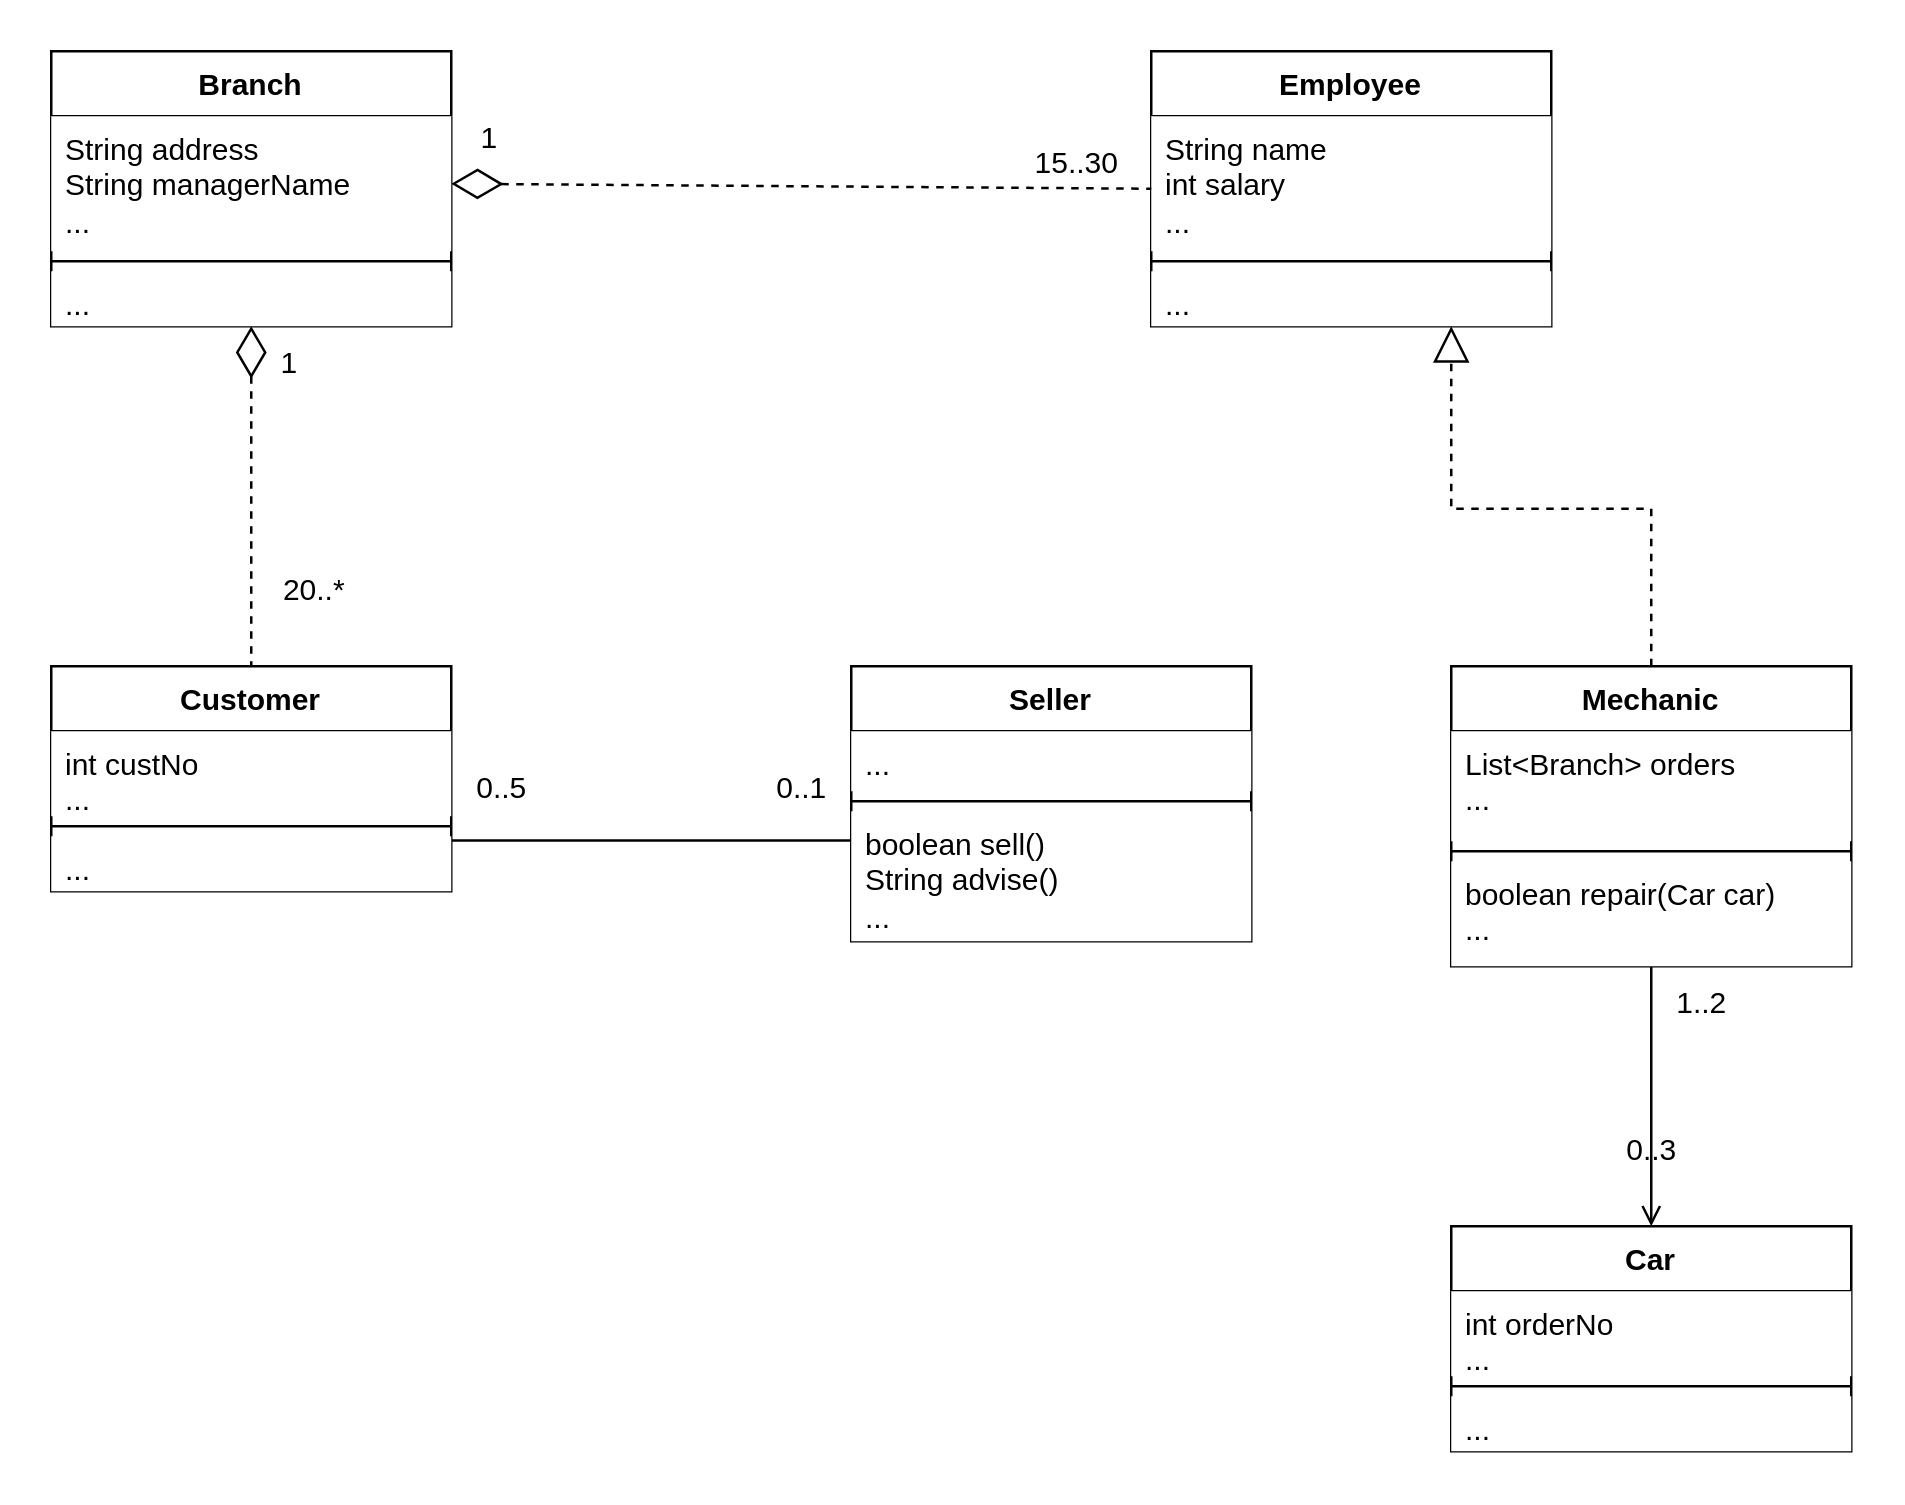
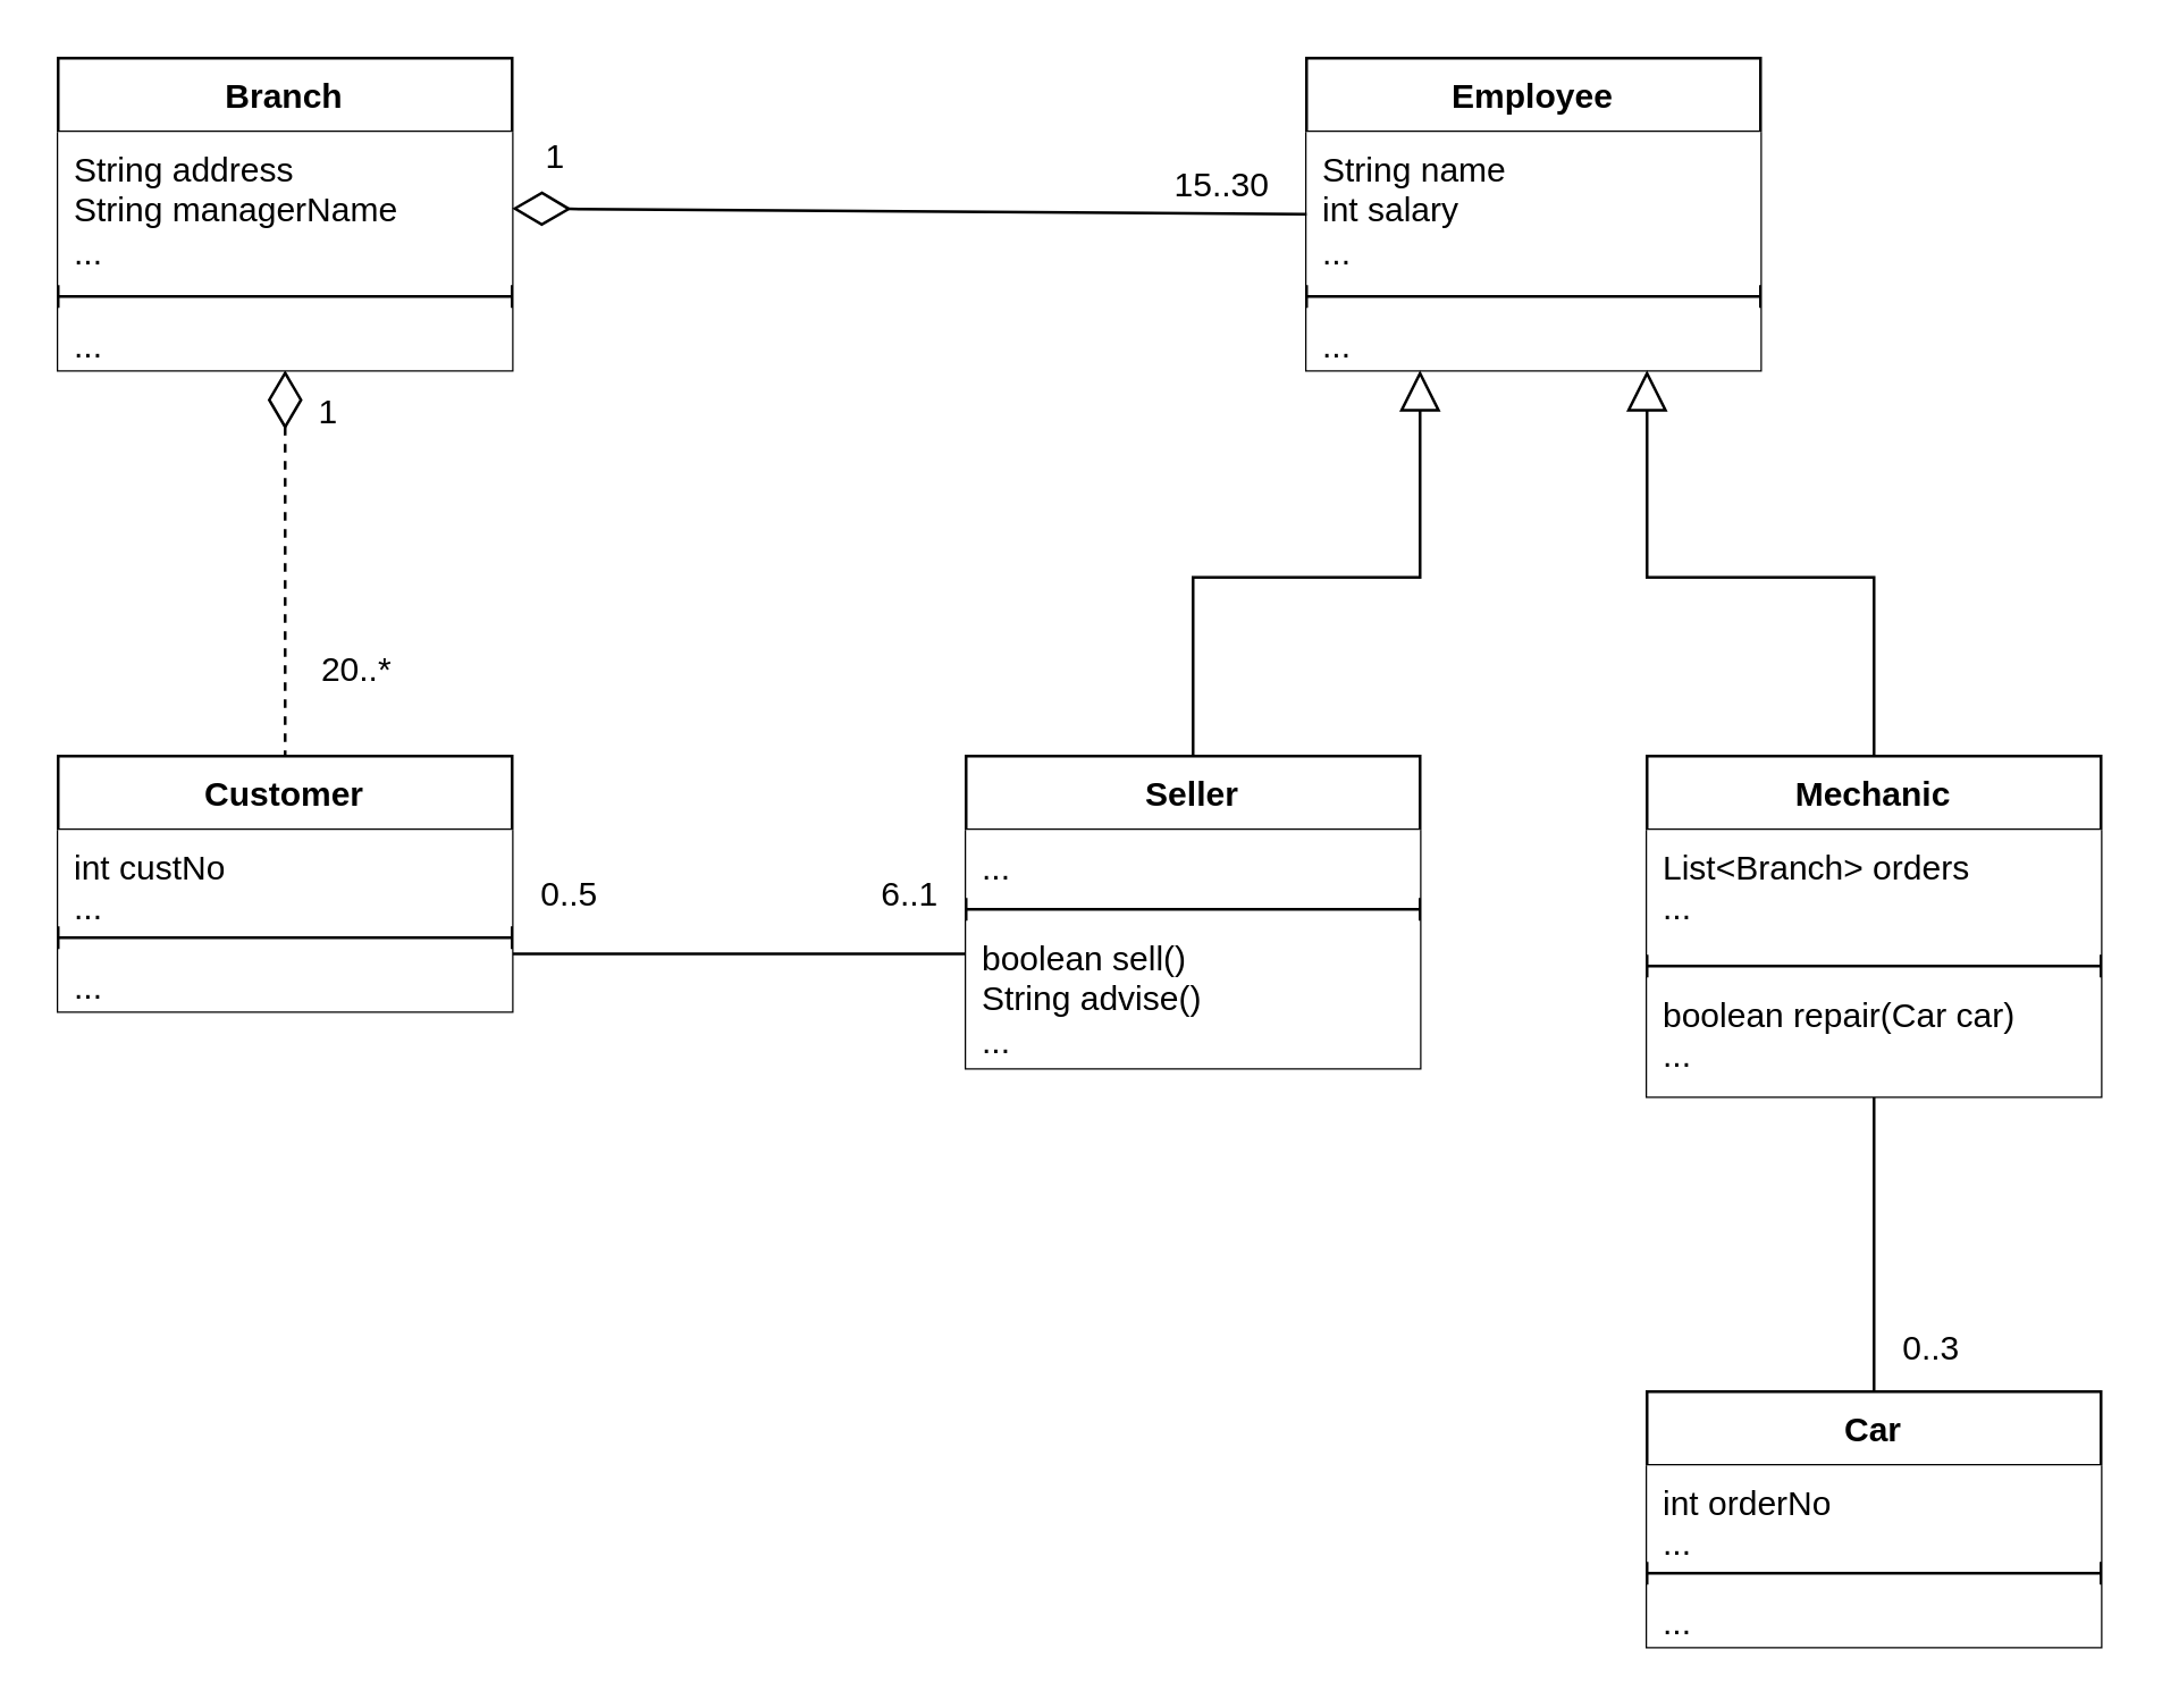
  <mxCell id="0" />
  <mxCell id="1" parent="0" />
  <mxCell id="2" value="" style="edgeStyle=orthogonalEdgeStyle;rounded=0;orthogonalLoop=1;jettySize=auto;html=1;endArrow=none;endFill=0;startArrow=diamondThin;startFill=0;startSize=18;dashed=1;" edge="1" parent="1" source="3" target="13"><mxGeometry relative="1" as="geometry" /></mxCell>
  <mxCell id="3" value="Branch" style="swimlane;fontStyle=1;align=center;verticalAlign=top;childLayout=stackLayout;horizontal=1;startSize=26;horizontalStack=0;resizeParent=1;resizeParentMax=0;resizeLast=0;collapsible=1;marginBottom=0;whiteSpace=wrap;html=1;fillColor=default;rounded=0;" vertex="1" parent="1"><mxGeometry x="20" y="20" width="160" height="110" as="geometry"><mxRectangle x="40" y="40" width="70" height="30" as="alternateBounds" /></mxGeometry></mxCell>
  <mxCell id="4" value="&lt;div&gt;String address&lt;/div&gt;&lt;div&gt;String managerName&lt;/div&gt;&lt;div&gt;...&lt;/div&gt;&lt;div&gt;&lt;br&gt;&lt;/div&gt;" style="text;strokeColor=none;fillColor=default;align=left;verticalAlign=top;spacingLeft=4;spacingRight=4;overflow=hidden;rotatable=0;points=[[0,0.5],[1,0.5]];portConstraint=eastwest;whiteSpace=wrap;html=1;rounded=0;" vertex="1" parent="3"><mxGeometry y="26" width="160" height="54" as="geometry" /></mxCell>
  <mxCell id="5" value="" style="line;strokeWidth=1;fillColor=default;align=left;verticalAlign=middle;spacingTop=-1;spacingLeft=3;spacingRight=3;rotatable=0;labelPosition=right;points=[];portConstraint=eastwest;strokeColor=inherit;rounded=0;" vertex="1" parent="3"><mxGeometry y="80" width="160" height="8" as="geometry" /></mxCell>
  <mxCell id="6" value="&lt;div&gt;...&lt;/div&gt;" style="text;strokeColor=none;fillColor=default;align=left;verticalAlign=top;spacingLeft=4;spacingRight=4;overflow=hidden;rotatable=0;points=[[0,0.5],[1,0.5]];portConstraint=eastwest;whiteSpace=wrap;html=1;rounded=0;" vertex="1" parent="3"><mxGeometry y="88" width="160" height="22" as="geometry" /></mxCell>
  <mxCell id="7" value="Employee" style="swimlane;fontStyle=1;align=center;verticalAlign=top;childLayout=stackLayout;horizontal=1;startSize=26;horizontalStack=0;resizeParent=1;resizeParentMax=0;resizeLast=0;collapsible=1;marginBottom=0;whiteSpace=wrap;html=1;fillColor=default;rounded=0;" vertex="1" parent="1"><mxGeometry x="460" y="20" width="160" height="110" as="geometry"><mxRectangle x="40" y="40" width="70" height="30" as="alternateBounds" /></mxGeometry></mxCell>
  <mxCell id="8" value="&lt;div&gt;String name&lt;/div&gt;&lt;div&gt;int salary&lt;/div&gt;&lt;div&gt;...&lt;/div&gt;&lt;div&gt;&lt;br&gt;&lt;/div&gt;" style="text;strokeColor=none;fillColor=default;align=left;verticalAlign=top;spacingLeft=4;spacingRight=4;overflow=hidden;rotatable=0;points=[[0,0.5],[1,0.5]];portConstraint=eastwest;whiteSpace=wrap;html=1;rounded=0;" vertex="1" parent="7"><mxGeometry y="26" width="160" height="54" as="geometry" /></mxCell>
  <mxCell id="9" value="" style="line;strokeWidth=1;fillColor=default;align=left;verticalAlign=middle;spacingTop=-1;spacingLeft=3;spacingRight=3;rotatable=0;labelPosition=right;points=[];portConstraint=eastwest;strokeColor=inherit;rounded=0;" vertex="1" parent="7"><mxGeometry y="80" width="160" height="8" as="geometry" /></mxCell>
  <mxCell id="10" value="&lt;div&gt;...&lt;/div&gt;" style="text;strokeColor=none;fillColor=default;align=left;verticalAlign=top;spacingLeft=4;spacingRight=4;overflow=hidden;rotatable=0;points=[[0,0.5],[1,0.5]];portConstraint=eastwest;whiteSpace=wrap;html=1;rounded=0;" vertex="1" parent="7"><mxGeometry y="88" width="160" height="22" as="geometry" /></mxCell>
- <mxCell id="11" style="rounded=0;orthogonalLoop=1;jettySize=auto;html=1;exitX=1;exitY=0.5;exitDx=0;exitDy=0;entryX=0;entryY=0.5;entryDx=0;entryDy=0;endArrow=none;endFill=0;startArrow=diamondThin;startFill=0;endSize=9;startSize=18;dashed=1;" edge="1" parent="1" source="4" target="7"><mxGeometry relative="1" as="geometry"><mxPoint x="460" y="193" as="targetPoint" /></mxGeometry></mxCell>
+ <mxCell id="11" style="rounded=0;orthogonalLoop=1;jettySize=auto;html=1;exitX=1;exitY=0.5;exitDx=0;exitDy=0;entryX=0;entryY=0.5;entryDx=0;entryDy=0;endArrow=none;endFill=0;startArrow=diamondThin;startFill=0;endSize=9;startSize=18;" edge="1" parent="1" source="4" target="7"><mxGeometry relative="1" as="geometry"><mxPoint x="460" y="193" as="targetPoint" /></mxGeometry></mxCell>
  <mxCell id="12" value="" style="edgeStyle=orthogonalEdgeStyle;rounded=0;orthogonalLoop=1;jettySize=auto;html=1;endArrow=none;endFill=0;" edge="1" parent="1"><mxGeometry relative="1" as="geometry"><mxPoint x="180" y="335.71" as="sourcePoint" /><mxPoint x="340" y="335.71" as="targetPoint" /></mxGeometry></mxCell>
  <mxCell id="13" value="Customer" style="swimlane;fontStyle=1;align=center;verticalAlign=top;childLayout=stackLayout;horizontal=1;startSize=26;horizontalStack=0;resizeParent=1;resizeParentMax=0;resizeLast=0;collapsible=1;marginBottom=0;whiteSpace=wrap;html=1;fillColor=default;rounded=0;" vertex="1" parent="1"><mxGeometry x="20" y="266" width="160" height="90" as="geometry"><mxRectangle x="40" y="40" width="70" height="30" as="alternateBounds" /></mxGeometry></mxCell>
  <mxCell id="14" value="int custNo&lt;div&gt;...&lt;/div&gt;&lt;div&gt;&lt;br&gt;&lt;/div&gt;" style="text;strokeColor=none;fillColor=default;align=left;verticalAlign=top;spacingLeft=4;spacingRight=4;overflow=hidden;rotatable=0;points=[[0,0.5],[1,0.5]];portConstraint=eastwest;whiteSpace=wrap;html=1;rounded=0;" vertex="1" parent="13"><mxGeometry y="26" width="160" height="34" as="geometry" /></mxCell>
  <mxCell id="15" value="" style="line;strokeWidth=1;fillColor=default;align=left;verticalAlign=middle;spacingTop=-1;spacingLeft=3;spacingRight=3;rotatable=0;labelPosition=right;points=[];portConstraint=eastwest;strokeColor=inherit;rounded=0;" vertex="1" parent="13"><mxGeometry y="60" width="160" height="8" as="geometry" /></mxCell>
  <mxCell id="16" value="&lt;div&gt;...&lt;/div&gt;" style="text;strokeColor=none;fillColor=default;align=left;verticalAlign=top;spacingLeft=4;spacingRight=4;overflow=hidden;rotatable=0;points=[[0,0.5],[1,0.5]];portConstraint=eastwest;whiteSpace=wrap;html=1;rounded=0;" vertex="1" parent="13"><mxGeometry y="68" width="160" height="22" as="geometry" /></mxCell>
+ <mxCell id="17" style="edgeStyle=orthogonalEdgeStyle;rounded=0;orthogonalLoop=1;jettySize=auto;html=1;exitX=0.5;exitY=0;exitDx=0;exitDy=0;entryX=0.25;entryY=1;entryDx=0;entryDy=0;endArrow=block;endFill=0;endSize=12;" edge="1" parent="1" source="18" target="7"><mxGeometry relative="1" as="geometry" /></mxCell>
  <mxCell id="18" value="Seller" style="swimlane;fontStyle=1;align=center;verticalAlign=top;childLayout=stackLayout;horizontal=1;startSize=26;horizontalStack=0;resizeParent=1;resizeParentMax=0;resizeLast=0;collapsible=1;marginBottom=0;whiteSpace=wrap;html=1;fillColor=default;rounded=0;" vertex="1" parent="1"><mxGeometry x="340" y="266" width="160" height="110" as="geometry"><mxRectangle x="40" y="40" width="70" height="30" as="alternateBounds" /></mxGeometry></mxCell>
  <mxCell id="19" value="&lt;div&gt;...&lt;/div&gt;&lt;div&gt;&lt;br&gt;&lt;/div&gt;" style="text;strokeColor=none;fillColor=default;align=left;verticalAlign=top;spacingLeft=4;spacingRight=4;overflow=hidden;rotatable=0;points=[[0,0.5],[1,0.5]];portConstraint=eastwest;whiteSpace=wrap;html=1;rounded=0;" vertex="1" parent="18"><mxGeometry y="26" width="160" height="24" as="geometry" /></mxCell>
  <mxCell id="20" value="" style="line;strokeWidth=1;fillColor=default;align=left;verticalAlign=middle;spacingTop=-1;spacingLeft=3;spacingRight=3;rotatable=0;labelPosition=right;points=[];portConstraint=eastwest;strokeColor=inherit;rounded=0;" vertex="1" parent="18"><mxGeometry y="50" width="160" height="8" as="geometry" /></mxCell>
  <mxCell id="21" value="boolean sell()&lt;div&gt;String advise()&lt;/div&gt;&lt;div&gt;...&lt;/div&gt;&lt;div&gt;&lt;br&gt;&lt;/div&gt;" style="text;strokeColor=none;fillColor=default;align=left;verticalAlign=top;spacingLeft=4;spacingRight=4;overflow=hidden;rotatable=0;points=[[0,0.5],[1,0.5]];portConstraint=eastwest;whiteSpace=wrap;html=1;rounded=0;" vertex="1" parent="18"><mxGeometry y="58" width="160" height="52" as="geometry" /></mxCell>
- <mxCell id="22" style="edgeStyle=orthogonalEdgeStyle;rounded=0;orthogonalLoop=1;jettySize=auto;html=1;entryX=0.75;entryY=1;entryDx=0;entryDy=0;endArrow=block;endFill=0;endSize=12;dashed=1;" edge="1" parent="1" source="24" target="7"><mxGeometry relative="1" as="geometry" /></mxCell>
- <mxCell id="23" value="" style="edgeStyle=orthogonalEdgeStyle;rounded=0;orthogonalLoop=1;jettySize=auto;html=1;endArrow=open;endFill=0;" edge="1" parent="1" source="24" target="28"><mxGeometry relative="1" as="geometry" /></mxCell>
+ <mxCell id="22" style="edgeStyle=orthogonalEdgeStyle;rounded=0;orthogonalLoop=1;jettySize=auto;html=1;entryX=0.75;entryY=1;entryDx=0;entryDy=0;endArrow=block;endFill=0;endSize=12;" edge="1" parent="1" source="24" target="7"><mxGeometry relative="1" as="geometry" /></mxCell>
+ <mxCell id="23" value="" style="edgeStyle=orthogonalEdgeStyle;rounded=0;orthogonalLoop=1;jettySize=auto;html=1;endArrow=none;endFill=0;" edge="1" parent="1" source="24" target="28"><mxGeometry relative="1" as="geometry" /></mxCell>
  <mxCell id="24" value="Mechanic" style="swimlane;fontStyle=1;align=center;verticalAlign=top;childLayout=stackLayout;horizontal=1;startSize=26;horizontalStack=0;resizeParent=1;resizeParentMax=0;resizeLast=0;collapsible=1;marginBottom=0;whiteSpace=wrap;html=1;fillColor=default;rounded=0;" vertex="1" parent="1"><mxGeometry x="580" y="266" width="160" height="120" as="geometry"><mxRectangle x="40" y="40" width="70" height="30" as="alternateBounds" /></mxGeometry></mxCell>
  <mxCell id="25" value="List&amp;lt;Branch&amp;gt; orders&lt;div&gt;...&lt;/div&gt;&lt;div&gt;&lt;br&gt;&lt;/div&gt;" style="text;strokeColor=none;fillColor=default;align=left;verticalAlign=top;spacingLeft=4;spacingRight=4;overflow=hidden;rotatable=0;points=[[0,0.5],[1,0.5]];portConstraint=eastwest;whiteSpace=wrap;html=1;rounded=0;" vertex="1" parent="24"><mxGeometry y="26" width="160" height="44" as="geometry" /></mxCell>
  <mxCell id="26" value="" style="line;strokeWidth=1;fillColor=default;align=left;verticalAlign=middle;spacingTop=-1;spacingLeft=3;spacingRight=3;rotatable=0;labelPosition=right;points=[];portConstraint=eastwest;strokeColor=inherit;rounded=0;" vertex="1" parent="24"><mxGeometry y="70" width="160" height="8" as="geometry" /></mxCell>
  <mxCell id="27" value="boolean repair(Car car)&lt;div&gt;...&lt;/div&gt;" style="text;strokeColor=none;fillColor=default;align=left;verticalAlign=top;spacingLeft=4;spacingRight=4;overflow=hidden;rotatable=0;points=[[0,0.5],[1,0.5]];portConstraint=eastwest;whiteSpace=wrap;html=1;rounded=0;" vertex="1" parent="24"><mxGeometry y="78" width="160" height="42" as="geometry" /></mxCell>
  <mxCell id="28" value="Car" style="swimlane;fontStyle=1;align=center;verticalAlign=top;childLayout=stackLayout;horizontal=1;startSize=26;horizontalStack=0;resizeParent=1;resizeParentMax=0;resizeLast=0;collapsible=1;marginBottom=0;whiteSpace=wrap;html=1;fillColor=default;rounded=0;" vertex="1" parent="1"><mxGeometry x="580" y="490" width="160" height="90" as="geometry"><mxRectangle x="40" y="40" width="70" height="30" as="alternateBounds" /></mxGeometry></mxCell>
  <mxCell id="29" value="int orderNo&lt;div&gt;...&lt;/div&gt;" style="text;strokeColor=none;fillColor=default;align=left;verticalAlign=top;spacingLeft=4;spacingRight=4;overflow=hidden;rotatable=0;points=[[0,0.5],[1,0.5]];portConstraint=eastwest;whiteSpace=wrap;html=1;rounded=0;" vertex="1" parent="28"><mxGeometry y="26" width="160" height="34" as="geometry" /></mxCell>
  <mxCell id="30" value="" style="line;strokeWidth=1;fillColor=default;align=left;verticalAlign=middle;spacingTop=-1;spacingLeft=3;spacingRight=3;rotatable=0;labelPosition=right;points=[];portConstraint=eastwest;strokeColor=inherit;rounded=0;" vertex="1" parent="28"><mxGeometry y="60" width="160" height="8" as="geometry" /></mxCell>
  <mxCell id="31" value="&lt;div&gt;...&lt;/div&gt;" style="text;strokeColor=none;fillColor=default;align=left;verticalAlign=top;spacingLeft=4;spacingRight=4;overflow=hidden;rotatable=0;points=[[0,0.5],[1,0.5]];portConstraint=eastwest;whiteSpace=wrap;html=1;rounded=0;perimeterSpacing=3;" vertex="1" parent="28"><mxGeometry y="68" width="160" height="22" as="geometry" /></mxCell>
- <mxCell id="32" value="1..2" style="text;html=1;align=center;verticalAlign=middle;resizable=0;points=[];autosize=1;strokeColor=none;fillColor=none;" vertex="1" parent="1"><mxGeometry x="660" y="386" width="40" height="30" as="geometry" /></mxCell>
- <mxCell id="33" value="0..3" style="text;html=1;align=center;verticalAlign=middle;resizable=0;points=[];autosize=1;strokeColor=none;fillColor=none;" vertex="1" parent="1"><mxGeometry x="640" y="445" width="40" height="30" as="geometry" /></mxCell>
+ <mxCell id="33" value="0..3" style="text;html=1;align=center;verticalAlign=middle;resizable=0;points=[];autosize=1;strokeColor=none;fillColor=none;" vertex="1" parent="1"><mxGeometry x="660" y="460" width="40" height="30" as="geometry" /></mxCell>
  <mxCell id="34" value="15..30" style="text;html=1;align=center;verticalAlign=middle;resizable=0;points=[];autosize=1;strokeColor=none;fillColor=none;" vertex="1" parent="1"><mxGeometry x="400" y="50" width="60" height="30" as="geometry" /></mxCell>
  <mxCell id="35" value="1" style="text;html=1;align=center;verticalAlign=middle;resizable=0;points=[];autosize=1;strokeColor=none;fillColor=none;" vertex="1" parent="1"><mxGeometry x="180" y="40" width="30" height="30" as="geometry" /></mxCell>
  <mxCell id="36" value="1" style="text;html=1;align=center;verticalAlign=middle;resizable=0;points=[];autosize=1;strokeColor=none;fillColor=none;" vertex="1" parent="1"><mxGeometry x="100" y="130" width="30" height="30" as="geometry" /></mxCell>
  <mxCell id="37" value="20..*" style="text;html=1;align=center;verticalAlign=middle;resizable=0;points=[];autosize=1;strokeColor=none;fillColor=none;" vertex="1" parent="1"><mxGeometry x="100" y="221" width="50" height="30" as="geometry" /></mxCell>
  <mxCell id="38" value="0..5" style="text;html=1;align=center;verticalAlign=middle;resizable=0;points=[];autosize=1;strokeColor=none;fillColor=none;" vertex="1" parent="1"><mxGeometry x="180" y="300" width="40" height="30" as="geometry" /></mxCell>
- <mxCell id="39" value="0..1" style="text;html=1;align=center;verticalAlign=middle;resizable=0;points=[];autosize=1;strokeColor=none;fillColor=none;" vertex="1" parent="1"><mxGeometry x="300" y="300" width="40" height="30" as="geometry" /></mxCell>
+ <mxCell id="39" value="6..1" style="text;html=1;align=center;verticalAlign=middle;resizable=0;points=[];autosize=1;strokeColor=none;fillColor=none;" vertex="1" parent="1"><mxGeometry x="300" y="300" width="40" height="30" as="geometry" /></mxCell>
